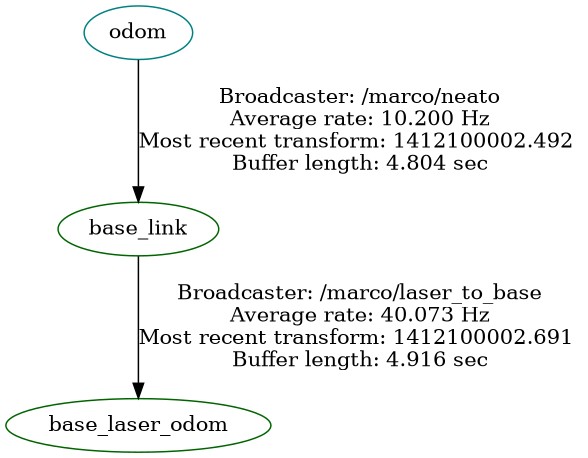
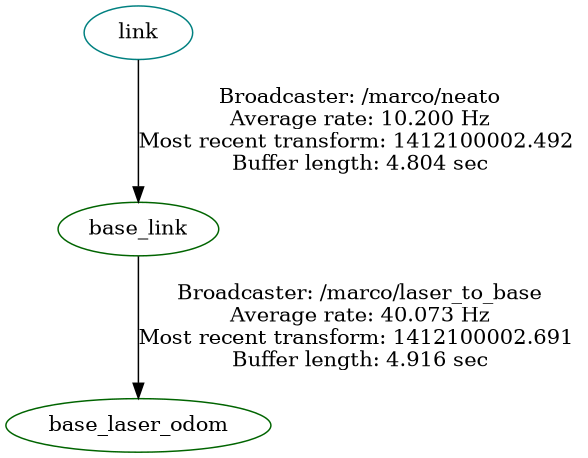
  digraph {
    node [color=darkgreen]
    n1 [label=base_laser_odom]
    base_link
-   odom [color=teal]
+   odom [color=teal label=link]
    base_link -> n1 [label="Broadcaster: /marco/laser_to_base\nAverage rate: 40.073 Hz\nMost recent transform: 1412100002.691 \nBuffer length: 4.916 sec\n"]
    odom -> base_link [label="Broadcaster: /marco/neato\nAverage rate: 10.200 Hz\nMost recent transform: 1412100002.492 \nBuffer length: 4.804 sec\n"]
  }
